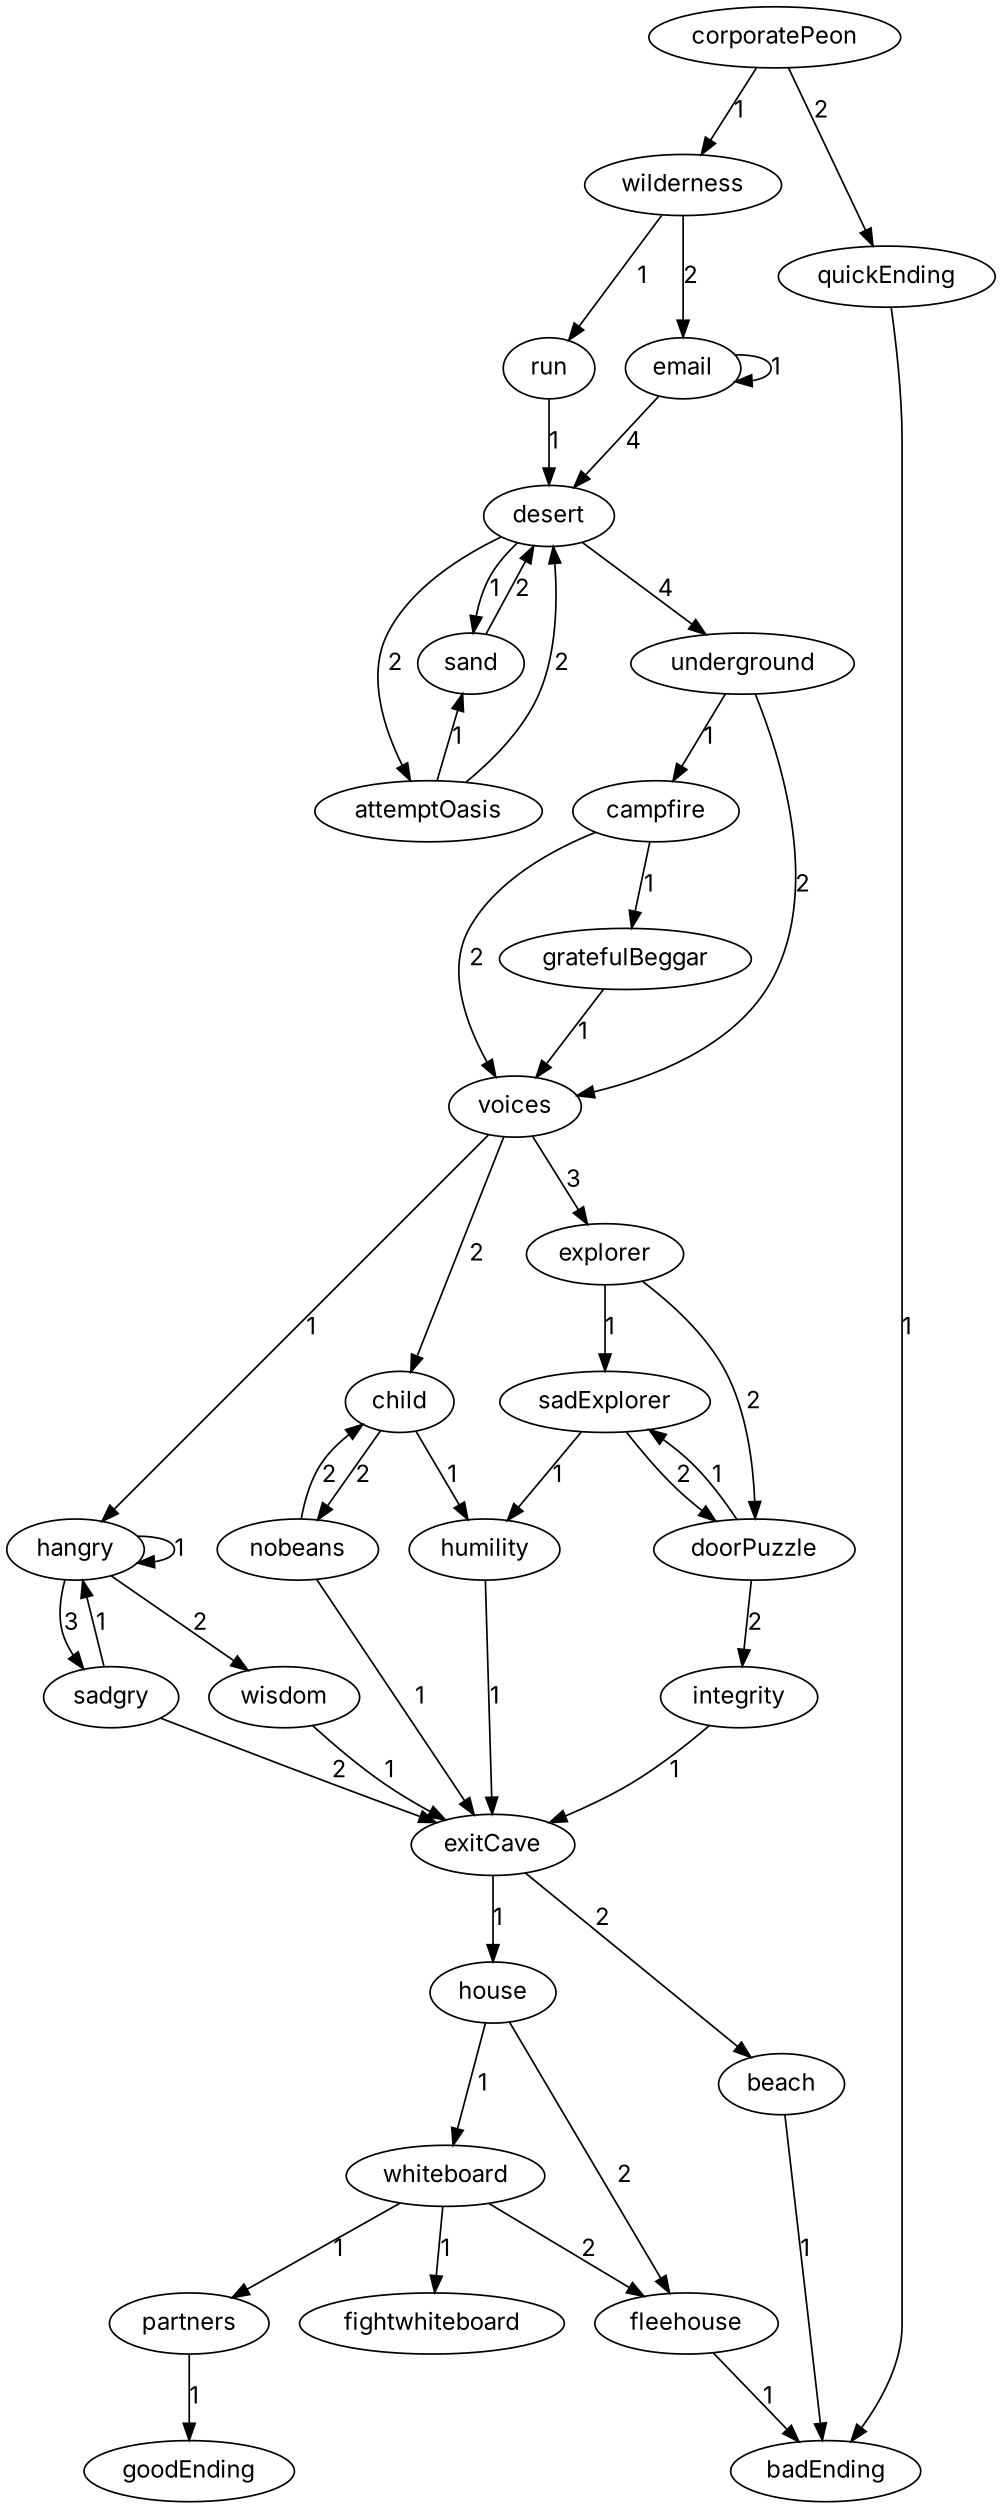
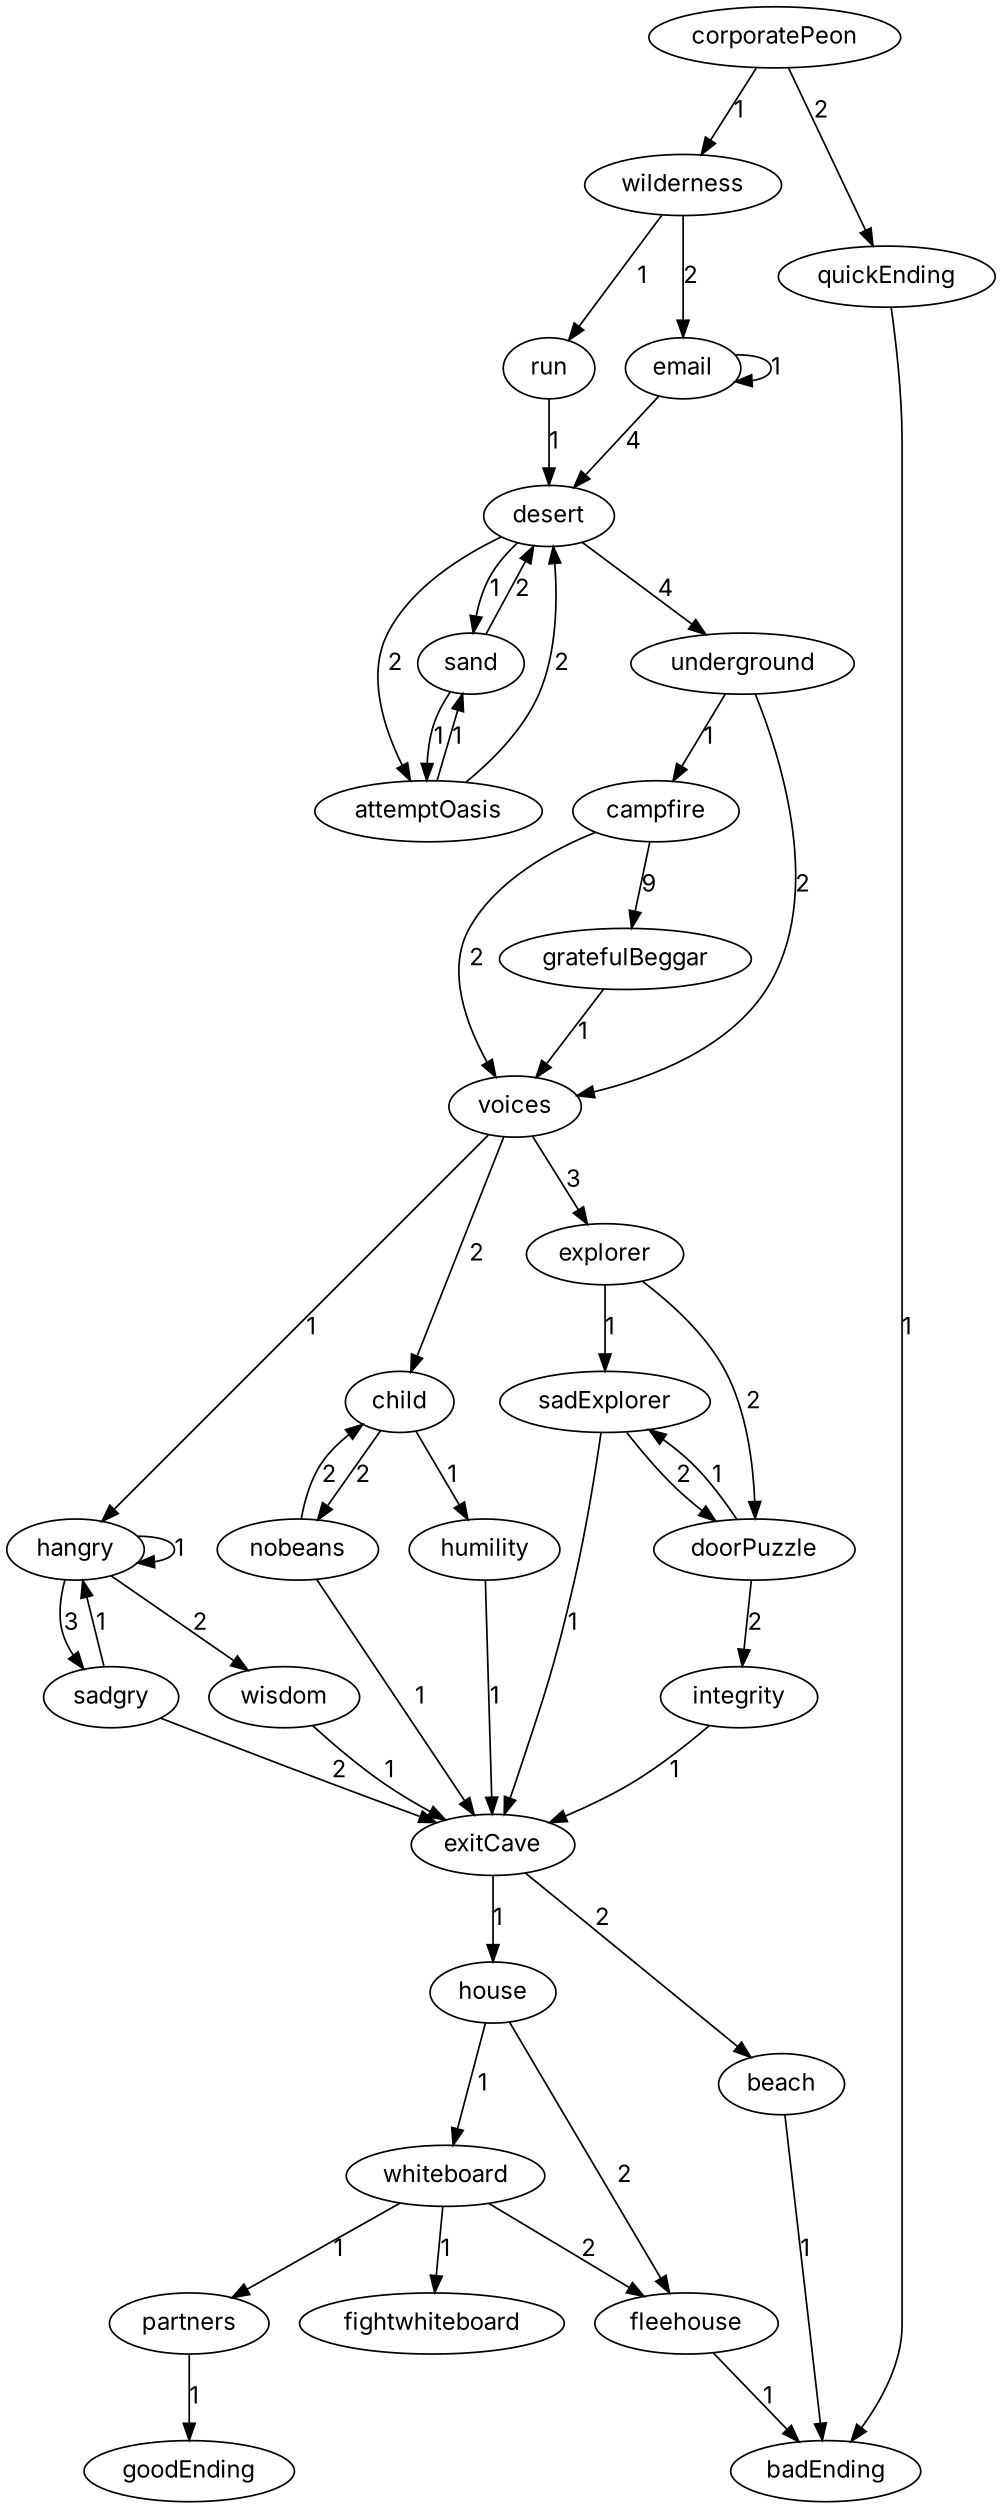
  digraph {
    fontname=Inter
    node [fontname=Inter]
    edge [fontname=Inter]
    corporatePeon
    wilderness
    quickEnding
    run
    email
    badEnding
    desert
    sand
    attemptOasis
    underground
    campfire
    voices
    gratefulBeggar
    hangry
    child
    explorer
    wisdom
    sadgry
    humility
    nobeans
    sadExplorer
    doorPuzzle
    exitCave
    integrity
    house
    beach
    whiteboard
    fleehouse
    fightwhiteboard
    partners
    goodEnding
    corporatePeon -> wilderness [label=1]
    corporatePeon -> quickEnding [label=2]
    wilderness -> run [label=1]
    wilderness -> email [label=2]
    quickEnding -> badEnding [label=1]
    run -> desert [label=1]
    email -> email [label=1]
    email -> desert [label=4]
    desert -> sand [label=1]
    desert -> attemptOasis [label=2]
    desert -> underground [label=4]
    sand -> desert [label=2]
+   sand -> attemptOasis [label=1]
    attemptOasis -> desert [label=2]
    attemptOasis -> sand [label=1]
    underground -> campfire [label=1]
    underground -> voices [label=2]
    campfire -> voices [label=2]
-   campfire -> gratefulBeggar [label=1]
+   campfire -> gratefulBeggar [label=9]
    voices -> hangry [label=1]
    voices -> child [label=2]
    voices -> explorer [label=3]
    gratefulBeggar -> voices [label=1]
    hangry -> hangry [label=1]
    hangry -> wisdom [label=2]
    hangry -> sadgry [label=3]
    child -> humility [label=1]
    child -> nobeans [label=2]
    explorer -> sadExplorer [label=1]
    explorer -> doorPuzzle [label=2]
    wisdom -> exitCave [label=1]
    sadgry -> hangry [label=1]
    sadgry -> exitCave [label=2]
    humility -> exitCave [label=1]
    nobeans -> child [label=2]
    nobeans -> exitCave [label=1]
    sadExplorer -> doorPuzzle [label=2]
-   sadExplorer -> humility [label=1]
+   sadExplorer -> exitCave [label=1]
    doorPuzzle -> sadExplorer [label=1]
    doorPuzzle -> integrity [label=2]
    exitCave -> house [label=1]
    exitCave -> beach [label=2]
    integrity -> exitCave [label=1]
    house -> whiteboard [label=1]
    house -> fleehouse [label=2]
    beach -> badEnding [label=1]
    whiteboard -> fleehouse [label=2]
    whiteboard -> fightwhiteboard [label=1]
    whiteboard -> partners [label=1]
    fleehouse -> badEnding [label=1]
    partners -> goodEnding [label=1]
  }
